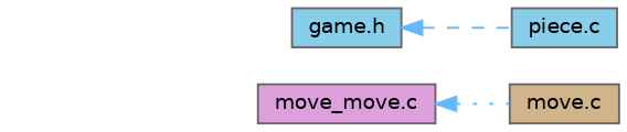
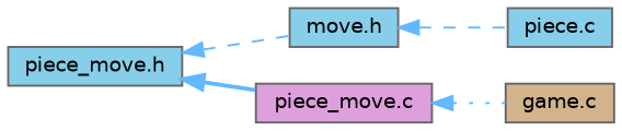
  digraph {
    rankdir=LR
    node [color=grey40 fillcolor=skyblue fontname=Helvetica fontsize=10 shape=box style=filled]
    edge [color=steelblue1 dir=back fontname=Helvetica fontsize=10 labelfontname=Helvetica labelfontsize=10 style=dashed]
-   n2 [height=0.2 label="game.h" width=0.4]
-   n3 [fillcolor=plum height=0.2 label="move_move.c" width=0.4]
+   n1 [color=gray40 fontcolor=black height=0.2 label="piece_move.h" width=0.4]
+   n2 [height=0.2 label="move.h" width=0.4]
+   n3 [fillcolor=plum height=0.2 label="piece_move.c" width=0.4]
    n4 [height=0.2 label="piece.c" width=0.4]
-   n5 [fillcolor=tan height=0.2 label="move.c" width=0.4]
+   n5 [fillcolor=tan height=0.2 label="game.c" width=0.4]
+   n1 -> n2
+   n1 -> n3 [style=bold]
    n2 -> n4
    n3 -> n5 [style=dotted]
  }
